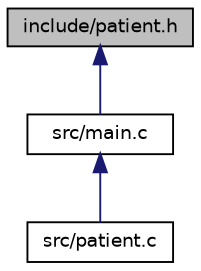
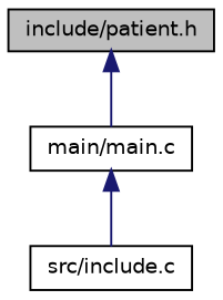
  digraph {
    node [color=black fillcolor=white fontname=Helvetica fontsize=10 shape=record style=filled]
    edge [color=midnightblue dir=back fontname=Helvetica fontsize=10 labelfontname=Helvetica labelfontsize=10 style=solid]
    n1 [fillcolor=grey75 fontcolor=black height=0.2 label="include/patient.h" width=0.4]
-   n2 [height=0.2 label="src/main.c" width=0.4]
-   n3 [height=0.2 label="src/patient.c" width=0.4]
+   n2 [height=0.2 label="main/main.c" width=0.4]
+   n3 [height=0.2 label="src/include.c" width=0.4]
    n1 -> n2
    n2 -> n3
  }
